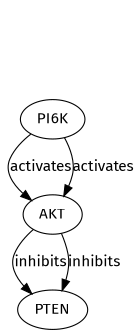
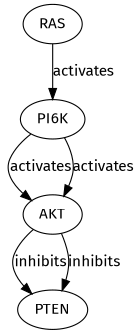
  digraph {
    fontname="Fira Sans"
    node [fontname="Fira Sans"]
    edge [evidence="PMID: 21464307" fontname="Fira Sans" probability=0.8]
    n1 [label=PI6K]
    AKT
+   RAS
    PTEN
    n1 -> AKT [label=activates probability=0.85]
    n1 -> AKT [label=activates probability=0.85]
    AKT -> PTEN [label=inhibits]
    AKT -> PTEN [label=inhibits]
+   RAS -> n1 [label=activates]
  }
